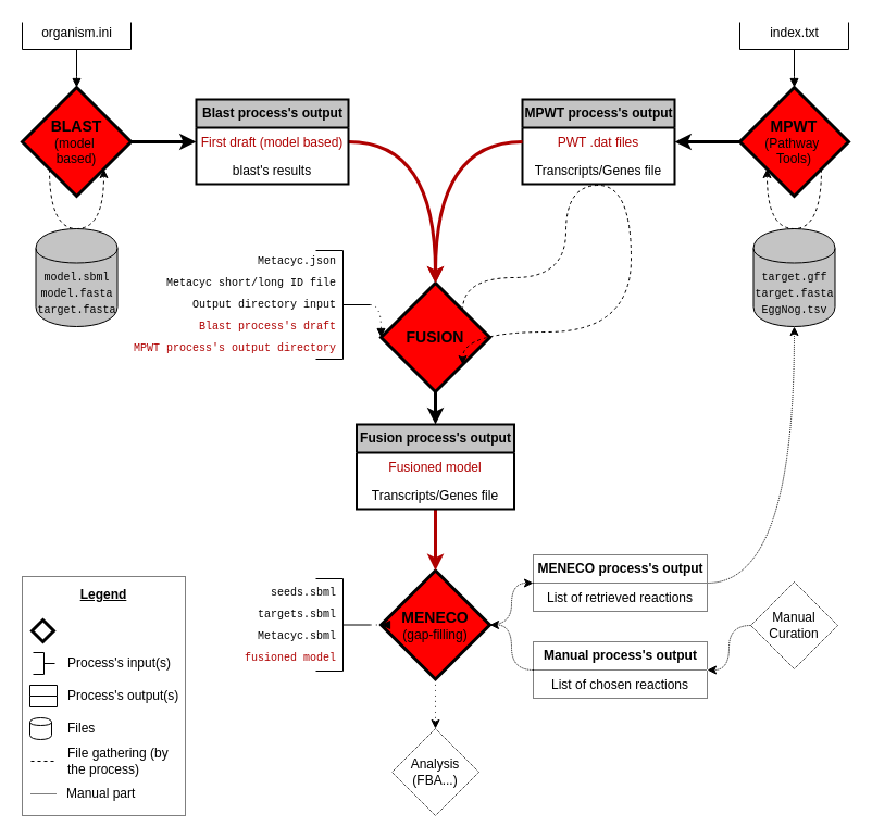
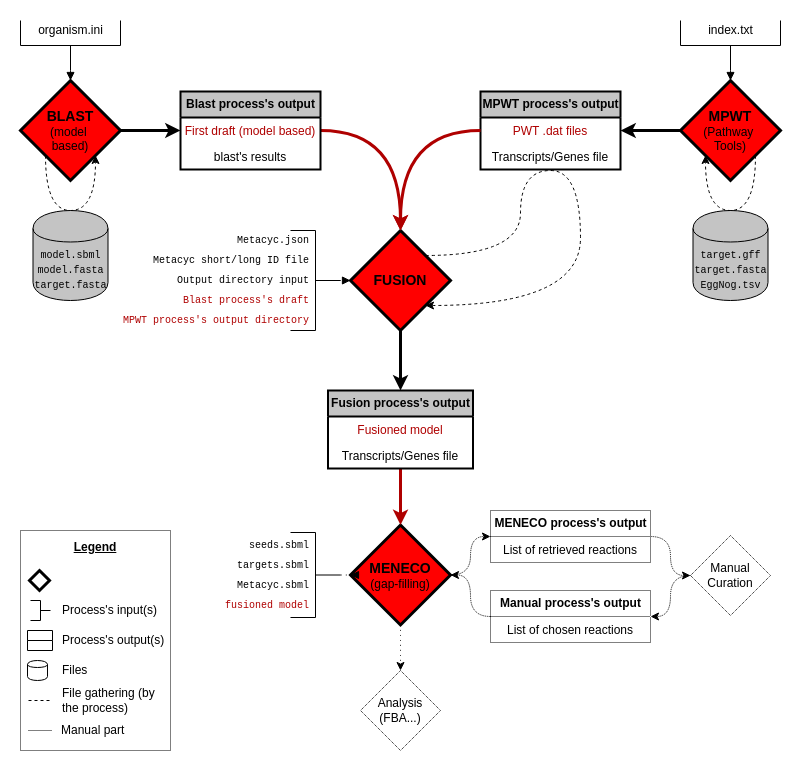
  <mxCell id="0" />
  <mxCell id="1" parent="0" />
  <mxCell id="2" value="&lt;font color=&quot;#000000&quot;&gt;&lt;b&gt;&lt;u&gt;Legend&lt;br&gt;&lt;br&gt;&lt;/u&gt;&lt;/b&gt;&lt;br&gt;&lt;br&gt;&lt;br&gt;&lt;br&gt;&lt;br&gt;&lt;br&gt;&lt;br&gt;&lt;/font&gt;&lt;div style=&quot;text-align: left&quot;&gt;&lt;font color=&quot;#000000&quot;&gt;&lt;br&gt;&lt;/font&gt;&lt;/div&gt;&lt;div style=&quot;text-align: left&quot;&gt;&lt;font color=&quot;#000000&quot;&gt;&lt;br&gt;&lt;/font&gt;&lt;/div&gt;&lt;div style=&quot;text-align: left&quot;&gt;&lt;font color=&quot;#000000&quot;&gt;&lt;br&gt;&lt;/font&gt;&lt;/div&gt;&lt;div style=&quot;text-align: left&quot;&gt;&lt;font color=&quot;#000000&quot;&gt;&lt;br&gt;&lt;/font&gt;&lt;/div&gt;&lt;div style=&quot;text-align: left&quot;&gt;&lt;br&gt;&lt;/div&gt;" style="rounded=0;whiteSpace=wrap;html=1;labelBackgroundColor=none;strokeWidth=1;fillColor=#ffffff;gradientColor=none;fontColor=#FFFFFF;align=center;shadow=0;opacity=50;" parent="1" vertex="1"><mxGeometry x="20" y="530" width="150" height="220" as="geometry" /></mxCell>
  <mxCell id="3" style="edgeStyle=orthogonalEdgeStyle;rounded=0;orthogonalLoop=1;jettySize=auto;html=1;entryX=0;entryY=0.5;entryDx=0;entryDy=0;strokeWidth=3;" parent="1" source="5" edge="1"><mxGeometry relative="1" as="geometry"><mxPoint x="180" y="130" as="targetPoint" /></mxGeometry></mxCell>
  <mxCell id="4" style="edgeStyle=orthogonalEdgeStyle;curved=1;orthogonalLoop=1;jettySize=auto;html=1;dashed=1;exitX=0;exitY=1;exitDx=0;exitDy=0;entryX=1;entryY=1;entryDx=0;entryDy=0;" parent="1" source="5" target="5" edge="1"><mxGeometry relative="1" as="geometry"><mxPoint x="140" y="210" as="targetPoint" /><Array as="points"><mxPoint x="45" y="210" /><mxPoint x="95" y="210" /></Array></mxGeometry></mxCell>
  <mxCell id="5" value="&lt;b&gt;&lt;font style=&quot;font-size: 14px&quot;&gt;BLAST&lt;/font&gt;&lt;/b&gt;&lt;br&gt;&lt;font style=&quot;font-size: 12px&quot;&gt;(model&amp;nbsp;&lt;br&gt;based)&lt;/font&gt;" style="rhombus;labelBorderColor=none;labelBackgroundColor=none;whiteSpace=wrap;html=1;strokeWidth=3;gradientDirection=north;fillColor=#FF0000;" parent="1" vertex="1"><mxGeometry x="20" y="80" width="100" height="100" as="geometry" /></mxCell>
  <mxCell id="6" style="edgeStyle=orthogonalEdgeStyle;curved=1;orthogonalLoop=1;jettySize=auto;html=1;entryX=1;entryY=0.5;entryDx=0;entryDy=0;startArrow=none;startFill=0;fontColor=#6F0000;strokeWidth=3;" parent="1" source="7" target="26" edge="1"><mxGeometry relative="1" as="geometry" /></mxCell>
  <mxCell id="7" value="&lt;b&gt;&lt;font style=&quot;font-size: 14px&quot;&gt;MPWT&lt;/font&gt;&lt;/b&gt;&lt;br&gt;(Pathway&amp;nbsp;&lt;br&gt;Tools)" style="rhombus;whiteSpace=wrap;html=1;strokeWidth=3;gradientColor=none;fillColor=#FF0000;" parent="1" vertex="1"><mxGeometry x="680" y="80" width="100" height="100" as="geometry" /></mxCell>
  <mxCell id="8" style="edgeStyle=orthogonalEdgeStyle;curved=1;orthogonalLoop=1;jettySize=auto;html=1;entryX=0.5;entryY=0;entryDx=0;entryDy=0;startArrow=none;startFill=0;fontColor=#6F0000;strokeWidth=3;" parent="1" source="9" target="54" edge="1"><mxGeometry relative="1" as="geometry" /></mxCell>
- <mxCell id="9" value="&lt;b&gt;&lt;font style=&quot;font-size: 14px&quot;&gt;FUSION&lt;/font&gt;&lt;/b&gt;" style="rhombus;whiteSpace=wrap;html=1;strokeWidth=3;gradientColor=none;fillColor=#FF0000;" parent="1" vertex="1"><mxGeometry x="350" y="260" width="100" height="100" as="geometry" /></mxCell>
+ <mxCell id="9" value="&lt;b&gt;&lt;font style=&quot;font-size: 14px&quot;&gt;FUSION&lt;/font&gt;&lt;/b&gt;" style="rhombus;whiteSpace=wrap;html=1;strokeWidth=3;gradientColor=none;fillColor=#FF0000;" parent="1" vertex="1"><mxGeometry x="350" y="230" width="100" height="100" as="geometry" /></mxCell>
  <mxCell id="10" style="edgeStyle=orthogonalEdgeStyle;curved=1;orthogonalLoop=1;jettySize=auto;html=1;exitX=0.5;exitY=1;exitDx=0;exitDy=0;startArrow=none;startFill=0;fontColor=#FFFFFF;dashed=1;dashPattern=1 4;entryX=0.5;entryY=0;entryDx=0;entryDy=0;" parent="1" source="12" target="29" edge="1"><mxGeometry relative="1" as="geometry"><mxPoint x="400" y="660" as="targetPoint" /></mxGeometry></mxCell>
  <mxCell id="11" style="edgeStyle=orthogonalEdgeStyle;curved=1;orthogonalLoop=1;jettySize=auto;html=1;entryX=0;entryY=0.5;entryDx=0;entryDy=0;startArrow=none;startFill=0;fontColor=#FFFFFF;dashed=1;dashPattern=1 1;" parent="1" source="12" target="49" edge="1"><mxGeometry relative="1" as="geometry" /></mxCell>
  <mxCell id="12" value="&lt;b&gt;&lt;font style=&quot;font-size: 14px&quot;&gt;MENECO&lt;/font&gt;&lt;/b&gt;&lt;br&gt;(gap-filling)" style="rhombus;whiteSpace=wrap;html=1;rounded=0;strokeWidth=3;gradientColor=none;fillColor=#FF0000;" parent="1" vertex="1"><mxGeometry x="350" y="524.5" width="100" height="100" as="geometry" /></mxCell>
  <mxCell id="13" style="edgeStyle=orthogonalEdgeStyle;curved=1;orthogonalLoop=1;jettySize=auto;html=1;exitX=0;exitY=0.5;exitDx=0;exitDy=0;entryX=1;entryY=0.5;entryDx=0;entryDy=0;startArrow=none;startFill=0;fontColor=#FFFFFF;dashed=1;dashPattern=1 1;" parent="1" source="14" target="52" edge="1"><mxGeometry relative="1" as="geometry" /></mxCell>
  <mxCell id="14" value="Manual Curation" style="rhombus;whiteSpace=wrap;html=1;gradientColor=none;fillColor=none;dashed=1;dashPattern=1 1;" parent="1" vertex="1"><mxGeometry x="690" y="535" width="80" height="80" as="geometry" /></mxCell>
  <mxCell id="15" style="edgeStyle=orthogonalEdgeStyle;curved=1;orthogonalLoop=1;jettySize=auto;html=1;exitX=0;exitY=0.5;exitDx=0;exitDy=0;exitPerimeter=0;entryX=0;entryY=0.5;entryDx=0;entryDy=0;dashed=1;dashPattern=1 4;startArrow=none;startFill=0;endArrow=block;endFill=1;fontColor=#FFFFFF;" parent="1" source="16" target="9" edge="1"><mxGeometry relative="1" as="geometry" /></mxCell>
  <mxCell id="16" value="" style="strokeWidth=1;html=1;shape=mxgraph.flowchart.annotation_2;align=left;labelPosition=right;pointerEvents=1;direction=west;" parent="1" vertex="1"><mxGeometry x="290" y="230" width="50" height="100" as="geometry" /></mxCell>
  <mxCell id="17" style="edgeStyle=orthogonalEdgeStyle;curved=1;orthogonalLoop=1;jettySize=auto;html=1;exitX=0;exitY=0.5;exitDx=0;exitDy=0;exitPerimeter=0;dashed=1;dashPattern=1 4;startArrow=none;startFill=0;endArrow=block;endFill=1;fontColor=#FFFFFF;" parent="1" source="18" target="7" edge="1"><mxGeometry relative="1" as="geometry" /></mxCell>
  <mxCell id="18" value="" style="strokeWidth=1;html=1;shape=mxgraph.flowchart.annotation_2;align=left;labelPosition=right;pointerEvents=1;direction=north;" parent="1" vertex="1"><mxGeometry x="680" y="20" width="100" height="50" as="geometry" /></mxCell>
  <mxCell id="19" style="edgeStyle=orthogonalEdgeStyle;curved=1;orthogonalLoop=1;jettySize=auto;html=1;exitX=0;exitY=0.5;exitDx=0;exitDy=0;exitPerimeter=0;dashed=1;dashPattern=1 4;startArrow=none;startFill=0;endArrow=block;endFill=1;fontColor=#FFFFFF;" parent="1" source="20" target="5" edge="1"><mxGeometry relative="1" as="geometry" /></mxCell>
  <mxCell id="20" value="" style="strokeWidth=1;html=1;shape=mxgraph.flowchart.annotation_2;align=left;labelPosition=right;pointerEvents=1;direction=north;" parent="1" vertex="1"><mxGeometry x="20" y="20" width="100" height="50" as="geometry" /></mxCell>
  <mxCell id="21" style="edgeStyle=orthogonalEdgeStyle;curved=1;orthogonalLoop=1;jettySize=auto;html=1;entryX=0.5;entryY=0;entryDx=0;entryDy=0;startArrow=none;startFill=0;fillColor=#a20025;strokeWidth=3;fontColor=#AF0000;strokeColor=#AF0000;" parent="1" source="22" target="9" edge="1"><mxGeometry relative="1" as="geometry" /></mxCell>
  <mxCell id="22" value="&lt;b&gt;Blast process's output&lt;/b&gt;" style="swimlane;fontStyle=0;childLayout=stackLayout;horizontal=1;startSize=26;horizontalStack=0;resizeParent=1;resizeParentMax=0;resizeLast=0;collapsible=1;marginBottom=0;labelBackgroundColor=none;fontColor=#000000;align=center;html=1;fillColor=#C4C4C4;strokeWidth=2;" parent="1" vertex="1"><mxGeometry x="180" y="91" width="140" height="78" as="geometry" /></mxCell>
  <mxCell id="23" value="First draft (model based)" style="text;strokeColor=none;fillColor=none;align=center;verticalAlign=top;spacingLeft=4;spacingRight=4;overflow=hidden;rotatable=0;points=[[0,0.5],[1,0.5]];portConstraint=eastwest;fontColor=#AF0000;" parent="22" vertex="1"><mxGeometry y="26" width="140" height="26" as="geometry" /></mxCell>
  <mxCell id="24" value="blast's results" style="text;strokeColor=none;fillColor=none;align=center;verticalAlign=top;spacingLeft=4;spacingRight=4;overflow=hidden;rotatable=0;points=[[0,0.5],[1,0.5]];portConstraint=eastwest;" parent="22" vertex="1"><mxGeometry y="52" width="140" height="26" as="geometry" /></mxCell>
  <mxCell id="25" value="&lt;b&gt;MPWT process's output&lt;/b&gt;" style="swimlane;fontStyle=0;childLayout=stackLayout;horizontal=1;startSize=26;horizontalStack=0;resizeParent=1;resizeParentMax=0;resizeLast=0;collapsible=1;marginBottom=0;labelBackgroundColor=none;fontColor=#000000;align=center;html=1;fillColor=#C4C4C4;strokeWidth=2;" parent="1" vertex="1"><mxGeometry x="480" y="91" width="140" height="78" as="geometry" /></mxCell>
  <mxCell id="26" value="PWT .dat files" style="text;strokeColor=none;fillColor=none;align=center;verticalAlign=top;spacingLeft=4;spacingRight=4;overflow=hidden;rotatable=0;points=[[0,0.5],[1,0.5]];portConstraint=eastwest;fontColor=#AF0000;" parent="25" vertex="1"><mxGeometry y="26" width="140" height="26" as="geometry" /></mxCell>
  <mxCell id="27" value="Transcripts/Genes file" style="text;strokeColor=none;fillColor=none;align=center;verticalAlign=top;spacingLeft=4;spacingRight=4;overflow=hidden;rotatable=0;points=[[0,0.5],[1,0.5]];portConstraint=eastwest;" parent="25" vertex="1"><mxGeometry y="52" width="140" height="26" as="geometry" /></mxCell>
  <mxCell id="28" style="edgeStyle=orthogonalEdgeStyle;curved=1;orthogonalLoop=1;jettySize=auto;html=1;entryX=0.5;entryY=0;entryDx=0;entryDy=0;startArrow=none;startFill=0;fillColor=#a20025;strokeWidth=3;fontColor=#AF0000;strokeColor=#AF0000;" parent="1" source="54" target="12" edge="1"><mxGeometry relative="1" as="geometry" /></mxCell>
  <mxCell id="29" value="Analysis&lt;br&gt;(FBA...)" style="rhombus;whiteSpace=wrap;html=1;align=center;dashed=1;dashPattern=1 1;" parent="1" vertex="1"><mxGeometry x="360" y="670" width="80" height="80" as="geometry" /></mxCell>
  <mxCell id="30" value="organism.ini" style="text;html=1;align=center;verticalAlign=middle;resizable=0;points=[];autosize=1;" parent="1" vertex="1"><mxGeometry x="30" y="20" width="80" height="20" as="geometry" /></mxCell>
  <mxCell id="31" value="&lt;font face=&quot;Courier New&quot; style=&quot;font-size: 10px&quot;&gt;model.sbml&lt;br&gt;model.fasta&lt;br&gt;target.fasta&lt;/font&gt;" style="shape=cylinder;html=1;boundedLbl=1;backgroundOutline=1;align=center;labelBackgroundColor=none;labelBorderColor=none;whiteSpace=wrap;fillColor=#C4C4C4;" parent="1" vertex="1"><mxGeometry x="32.5" y="210" width="75" height="90" as="geometry" /></mxCell>
  <mxCell id="32" value="index.txt" style="text;html=1;align=center;verticalAlign=middle;resizable=0;points=[];autosize=1;" parent="1" vertex="1"><mxGeometry x="700" y="20" width="60" height="20" as="geometry" /></mxCell>
  <mxCell id="33" style="edgeStyle=orthogonalEdgeStyle;curved=1;orthogonalLoop=1;jettySize=auto;html=1;entryX=1;entryY=1;entryDx=0;entryDy=0;dashed=1;startArrow=none;startFill=0;fontColor=#000000;exitX=1;exitY=0;exitDx=0;exitDy=0;" parent="1" source="9" target="9" edge="1"><mxGeometry relative="1" as="geometry"><mxPoint x="440" y="300" as="sourcePoint" /><Array as="points"><mxPoint x="520" y="255" /><mxPoint x="520" y="170" /><mxPoint x="580" y="170" /><mxPoint x="580" y="305" /></Array></mxGeometry></mxCell>
  <mxCell id="34" value="&lt;font face=&quot;Courier New&quot; style=&quot;font-size: 10px&quot;&gt;target.gff&lt;br&gt;target.fasta&lt;br&gt;EggNog.tsv&lt;/font&gt;" style="shape=cylinder;html=1;boundedLbl=1;backgroundOutline=1;align=center;labelBackgroundColor=none;labelBorderColor=none;whiteSpace=wrap;fillColor=#C4C4C4;" parent="1" vertex="1"><mxGeometry x="692.5" y="210" width="75" height="90" as="geometry" /></mxCell>
  <mxCell id="35" style="edgeStyle=orthogonalEdgeStyle;curved=1;orthogonalLoop=1;jettySize=auto;html=1;exitX=1;exitY=1;exitDx=0;exitDy=0;entryX=0;entryY=1;entryDx=0;entryDy=0;dashed=1;startArrow=none;startFill=0;fontColor=#000000;" parent="1" source="7" target="7" edge="1"><mxGeometry relative="1" as="geometry"><Array as="points"><mxPoint x="755" y="210" /><mxPoint x="705" y="210" /></Array></mxGeometry></mxCell>
  <mxCell id="36" value="Metacyc short/long ID file" style="text;html=1;align=right;verticalAlign=middle;resizable=0;points=[];autosize=1;fontFamily=Courier New;fontSize=10;" parent="1" vertex="1"><mxGeometry x="140" y="250" width="170" height="20" as="geometry" /></mxCell>
  <mxCell id="37" value="Metacyc.json" style="text;html=1;align=right;verticalAlign=middle;resizable=0;points=[];autosize=1;fontFamily=Courier New;fontSize=10;" parent="1" vertex="1"><mxGeometry x="220" y="230" width="90" height="20" as="geometry" /></mxCell>
  <mxCell id="38" value="MPWT process's output directory" style="text;html=1;align=right;verticalAlign=middle;resizable=0;points=[];autosize=1;fontFamily=Courier New;fontSize=10;fontColor=#AF0000;" parent="1" vertex="1"><mxGeometry x="110" y="310" width="200" height="20" as="geometry" /></mxCell>
  <mxCell id="39" style="edgeStyle=orthogonalEdgeStyle;curved=1;orthogonalLoop=1;jettySize=auto;html=1;exitX=0;exitY=0.5;exitDx=0;exitDy=0;entryX=0.5;entryY=0;entryDx=0;entryDy=0;startArrow=none;startFill=0;fontColor=#6F0000;fillColor=#a20025;strokeWidth=3;strokeColor=#AF0000;" parent="1" source="26" target="9" edge="1"><mxGeometry relative="1" as="geometry" /></mxCell>
  <mxCell id="40" value="Blast process's draft" style="text;html=1;align=right;verticalAlign=middle;resizable=0;points=[];autosize=1;fontFamily=Courier New;fontSize=10;fontColor=#AF0000;" parent="1" vertex="1"><mxGeometry x="170" y="290" width="140" height="20" as="geometry" /></mxCell>
  <mxCell id="41" value="Output directory input" style="text;html=1;align=right;verticalAlign=middle;resizable=0;points=[];autosize=1;fontFamily=Courier New;fontSize=10;" parent="1" vertex="1"><mxGeometry x="170" y="270" width="140" height="20" as="geometry" /></mxCell>
  <mxCell id="42" style="edgeStyle=orthogonalEdgeStyle;curved=1;orthogonalLoop=1;jettySize=auto;html=1;dashed=1;dashPattern=1 4;startArrow=none;startFill=0;endArrow=block;endFill=1;strokeWidth=1;fontColor=#FFFFFF;" parent="1" source="43" edge="1"><mxGeometry relative="1" as="geometry"><mxPoint x="350" y="574.5" as="targetPoint" /></mxGeometry></mxCell>
  <mxCell id="43" value="" style="strokeWidth=1;html=1;shape=mxgraph.flowchart.annotation_2;align=left;labelPosition=right;pointerEvents=1;direction=west;" parent="1" vertex="1"><mxGeometry x="290" y="532" width="50" height="85" as="geometry" /></mxCell>
  <mxCell id="44" value="seeds.sbml" style="text;html=1;align=right;verticalAlign=middle;resizable=0;points=[];autosize=1;fontFamily=Courier New;fontSize=10;" parent="1" vertex="1"><mxGeometry x="230" y="535" width="80" height="20" as="geometry" /></mxCell>
  <mxCell id="45" value="targets.sbml" style="text;html=1;align=right;verticalAlign=middle;resizable=0;points=[];autosize=1;fontFamily=Courier New;fontSize=10;" parent="1" vertex="1"><mxGeometry x="220" y="555" width="90" height="20" as="geometry" /></mxCell>
  <mxCell id="46" value="fusioned model" style="text;html=1;align=right;verticalAlign=middle;resizable=0;points=[];autosize=1;fontFamily=Courier New;fontSize=10;fontColor=#AF0000;" parent="1" vertex="1"><mxGeometry x="210" y="595" width="100" height="20" as="geometry" /></mxCell>
  <mxCell id="47" value="Metacyc.sbml" style="text;html=1;align=right;verticalAlign=middle;resizable=0;points=[];autosize=1;fontFamily=Courier New;fontSize=10;" parent="1" vertex="1"><mxGeometry x="220" y="575" width="90" height="20" as="geometry" /></mxCell>
- <mxCell id="48" style="edgeStyle=orthogonalEdgeStyle;curved=1;orthogonalLoop=1;jettySize=auto;html=1;startArrow=none;startFill=0;fontColor=#FFFFFF;dashed=1;dashPattern=1 1;" parent="1" source="49" target="34" edge="1"><mxGeometry relative="1" as="geometry" /></mxCell>
+ <mxCell id="48" style="edgeStyle=orthogonalEdgeStyle;curved=1;orthogonalLoop=1;jettySize=auto;html=1;entryX=0;entryY=0.5;entryDx=0;entryDy=0;startArrow=none;startFill=0;fontColor=#FFFFFF;dashed=1;dashPattern=1 1;" parent="1" source="49" target="14" edge="1"><mxGeometry relative="1" as="geometry" /></mxCell>
  <mxCell id="49" value="&lt;b&gt;MENECO process's output&lt;/b&gt;" style="swimlane;fontStyle=0;childLayout=stackLayout;horizontal=1;startSize=26;fillColor=none;horizontalStack=0;resizeParent=1;resizeParentMax=0;resizeLast=0;collapsible=1;marginBottom=0;labelBackgroundColor=none;fontColor=#000000;align=center;html=1;dashed=1;dashPattern=1 1;" parent="1" vertex="1"><mxGeometry x="490" y="510" width="160" height="52" as="geometry" /></mxCell>
  <mxCell id="50" value="List of retrieved reactions" style="text;strokeColor=none;fillColor=none;align=center;verticalAlign=top;spacingLeft=4;spacingRight=4;overflow=hidden;rotatable=0;points=[[0,0.5],[1,0.5]];portConstraint=eastwest;dashed=1;dashPattern=1 1;" parent="49" vertex="1"><mxGeometry y="26" width="160" height="26" as="geometry" /></mxCell>
  <mxCell id="51" style="edgeStyle=orthogonalEdgeStyle;curved=1;orthogonalLoop=1;jettySize=auto;html=1;startArrow=none;startFill=0;fontColor=#FFFFFF;dashed=1;dashPattern=1 1;" parent="1" source="52" target="12" edge="1"><mxGeometry relative="1" as="geometry" /></mxCell>
  <mxCell id="52" value="&lt;font&gt;&lt;b&gt;Manual process's output&lt;/b&gt;&lt;/font&gt;" style="swimlane;fontStyle=0;childLayout=stackLayout;horizontal=1;startSize=26;fillColor=none;horizontalStack=0;resizeParent=1;resizeParentMax=0;resizeLast=0;collapsible=1;marginBottom=0;labelBackgroundColor=none;align=center;html=1;dashed=1;dashPattern=1 1;" parent="1" vertex="1"><mxGeometry x="490" y="590" width="160" height="52" as="geometry" /></mxCell>
  <mxCell id="53" value="List of chosen reactions" style="text;strokeColor=none;fillColor=none;align=center;verticalAlign=top;spacingLeft=4;spacingRight=4;overflow=hidden;rotatable=0;points=[[0,0.5],[1,0.5]];portConstraint=eastwest;dashed=1;dashPattern=1 1;" parent="52" vertex="1"><mxGeometry y="26" width="160" height="26" as="geometry" /></mxCell>
  <mxCell id="54" value="&lt;b&gt;Fusion process's output&lt;/b&gt;" style="swimlane;fontStyle=0;childLayout=stackLayout;horizontal=1;startSize=26;horizontalStack=0;resizeParent=1;resizeParentMax=0;resizeLast=0;collapsible=1;marginBottom=0;labelBackgroundColor=none;fontColor=#000000;align=center;html=1;fillColor=#C4C4C4;strokeWidth=2;" parent="1" vertex="1"><mxGeometry x="327.5" y="390" width="145" height="78" as="geometry"><mxRectangle x="347.5" y="400" width="170" height="26" as="alternateBounds" /></mxGeometry></mxCell>
  <mxCell id="55" value="Fusioned model" style="text;strokeColor=none;fillColor=none;align=center;verticalAlign=top;spacingLeft=4;spacingRight=4;overflow=hidden;rotatable=0;points=[[0,0.5],[1,0.5]];portConstraint=eastwest;fontColor=#AF0000;" parent="54" vertex="1"><mxGeometry y="26" width="145" height="26" as="geometry" /></mxCell>
  <mxCell id="56" value="Transcripts/Genes file" style="text;strokeColor=none;fillColor=none;align=center;verticalAlign=top;spacingLeft=4;spacingRight=4;overflow=hidden;rotatable=0;points=[[0,0.5],[1,0.5]];portConstraint=eastwest;" parent="54" vertex="1"><mxGeometry y="52" width="145" height="26" as="geometry" /></mxCell>
  <mxCell id="57" value="" style="strokeWidth=1;html=1;shape=mxgraph.flowchart.annotation_2;align=left;labelPosition=right;pointerEvents=1;direction=west;" parent="1" vertex="1"><mxGeometry x="30" y="600" width="20" height="20" as="geometry" /></mxCell>
  <mxCell id="58" value="Process's input(s)" style="text;html=1;align=left;verticalAlign=middle;resizable=0;points=[];autosize=1;" parent="1" vertex="1"><mxGeometry x="60" y="600" width="110" height="20" as="geometry" /></mxCell>
  <mxCell id="59" value="Process's output(s)" style="text;html=1;align=left;verticalAlign=middle;resizable=0;points=[];autosize=1;" parent="1" vertex="1"><mxGeometry x="59.5" y="630" width="120" height="20" as="geometry" /></mxCell>
  <mxCell id="60" value="" style="rhombus;whiteSpace=wrap;html=1;strokeWidth=3;" parent="1" vertex="1"><mxGeometry x="29" y="570" width="20" height="20" as="geometry" /></mxCell>
  <mxCell id="61" value="" style="shape=cylinder;whiteSpace=wrap;html=1;boundedLbl=1;backgroundOutline=1;labelBackgroundColor=none;fontColor=#000000;align=left;" parent="1" vertex="1"><mxGeometry x="27" y="660" width="20" height="20" as="geometry" /></mxCell>
  <mxCell id="62" value="Files" style="text;html=1;align=left;verticalAlign=middle;resizable=0;points=[];autosize=1;" parent="1" vertex="1"><mxGeometry x="60" y="660" width="40" height="20" as="geometry" /></mxCell>
  <mxCell id="63" value="" style="endArrow=none;dashed=1;html=1;strokeWidth=1;fontColor=#FFFFFF;strokeColor=#000000;" parent="1" edge="1"><mxGeometry width="50" height="50" relative="1" as="geometry"><mxPoint x="28" y="700" as="sourcePoint" /><mxPoint x="51" y="700" as="targetPoint" /></mxGeometry></mxCell>
  <mxCell id="64" value="File gathering (by &lt;br&gt;the process)" style="text;html=1;align=left;verticalAlign=middle;resizable=0;points=[];autosize=1;" parent="1" vertex="1"><mxGeometry x="60" y="685" width="110" height="30" as="geometry" /></mxCell>
  <mxCell id="65" value="" style="endArrow=none;dashed=1;html=1;strokeWidth=1;fontColor=#FFFFFF;strokeColor=#000000;dashPattern=1 1;" parent="1" edge="1"><mxGeometry width="50" height="50" relative="1" as="geometry"><mxPoint x="28" y="730" as="sourcePoint" /><mxPoint x="51" y="730" as="targetPoint" /></mxGeometry></mxCell>
  <mxCell id="66" value="Manual part" style="text;html=1;align=left;verticalAlign=middle;resizable=0;points=[];autosize=1;" parent="1" vertex="1"><mxGeometry x="59" y="720" width="80" height="20" as="geometry" /></mxCell>
  <mxCell id="67" value="" style="swimlane;fontStyle=0;childLayout=stackLayout;horizontal=1;startSize=10;fillColor=none;horizontalStack=0;resizeParent=1;resizeParentMax=0;resizeLast=0;collapsible=1;marginBottom=0;labelBackgroundColor=none;fontColor=#6F0000;align=left;html=1;" parent="1" vertex="1"><mxGeometry x="27" y="630" width="25" height="20" as="geometry" /></mxCell>
